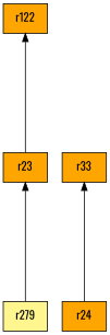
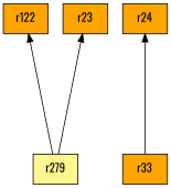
  digraph {
    fontname=Oswald
    rankdir=BT
    ranksep=2.0
    node [fillcolor=orange fontname=Oswald shape=record style=filled]
    edge [fontname=Oswald]
    n1 [fillcolor=khaki1 label="{r279}"]
    n2 [label="{r122}"]
    n3 [label="{r23}"]
    n4 [label="{r33}"]
    n5 [label="{r24}"]
-   n3 -> n2
+   n1 -> n2
    n1 -> n3
-   n5 -> n4
+   n4 -> n5
  }
